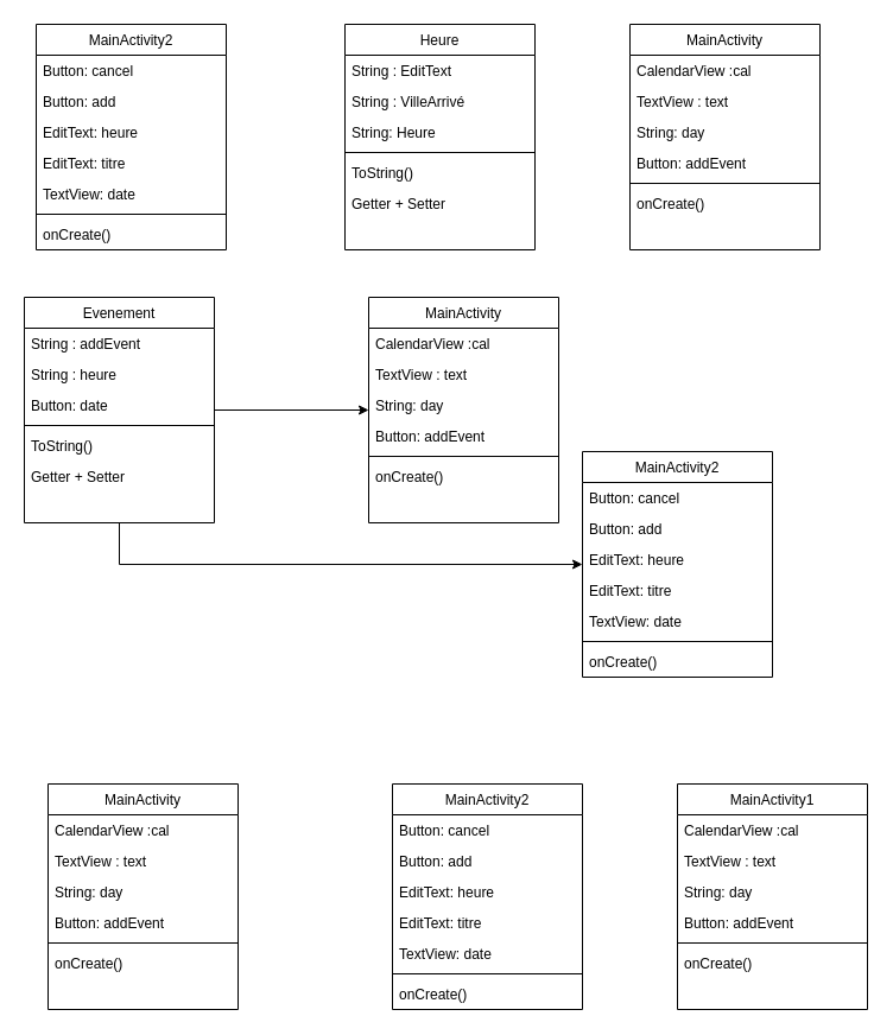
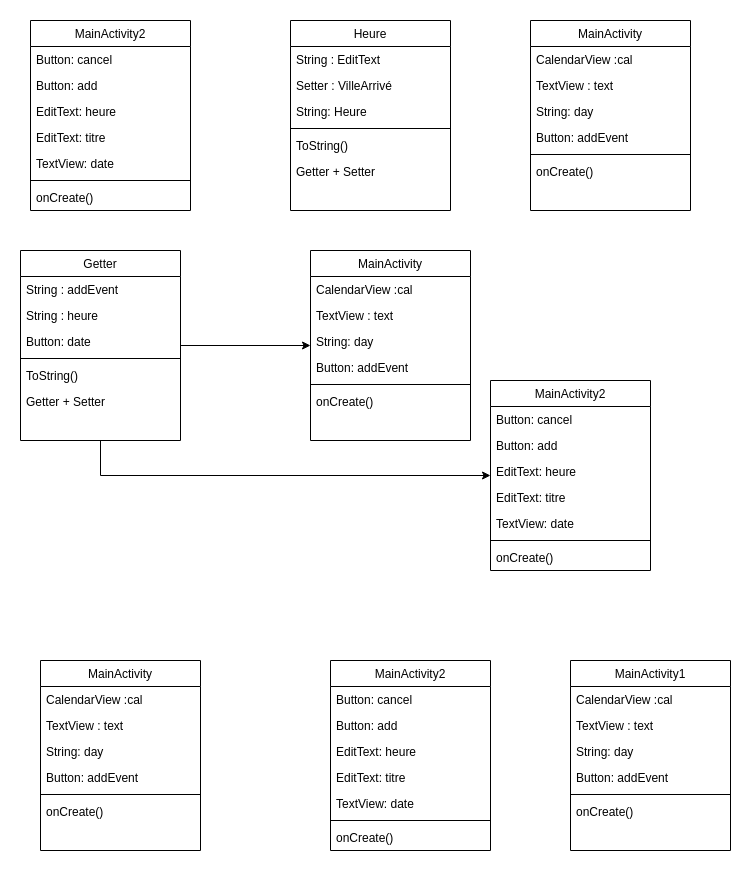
  <mxCell id="0" />
  <mxCell id="1" parent="0" />
  <mxCell id="2" value="Heure" style="swimlane;fontStyle=0;align=center;verticalAlign=top;childLayout=stackLayout;horizontal=1;startSize=26;horizontalStack=0;resizeParent=1;resizeLast=0;collapsible=1;marginBottom=0;rounded=0;shadow=0;strokeWidth=1;" parent="1" vertex="1"><mxGeometry x="290" y="20" width="160" height="190" as="geometry"><mxRectangle x="550" y="140" width="160" height="26" as="alternateBounds" /></mxGeometry></mxCell>
  <mxCell id="3" value="String : EditText&#10;" style="text;align=left;verticalAlign=top;spacingLeft=4;spacingRight=4;overflow=hidden;rotatable=0;points=[[0,0.5],[1,0.5]];portConstraint=eastwest;" parent="2" vertex="1"><mxGeometry y="26" width="160" height="26" as="geometry" /></mxCell>
- <mxCell id="4" value="String : VilleArrivé" style="text;align=left;verticalAlign=top;spacingLeft=4;spacingRight=4;overflow=hidden;rotatable=0;points=[[0,0.5],[1,0.5]];portConstraint=eastwest;rounded=0;shadow=0;html=0;" parent="2" vertex="1"><mxGeometry y="52" width="160" height="26" as="geometry" /></mxCell>
+ <mxCell id="4" value="Setter : VilleArrivé" style="text;align=left;verticalAlign=top;spacingLeft=4;spacingRight=4;overflow=hidden;rotatable=0;points=[[0,0.5],[1,0.5]];portConstraint=eastwest;rounded=0;shadow=0;html=0;" parent="2" vertex="1"><mxGeometry y="52" width="160" height="26" as="geometry" /></mxCell>
  <mxCell id="5" value="String: Heure" style="text;align=left;verticalAlign=top;spacingLeft=4;spacingRight=4;overflow=hidden;rotatable=0;points=[[0,0.5],[1,0.5]];portConstraint=eastwest;rounded=0;shadow=0;html=0;" parent="2" vertex="1"><mxGeometry y="78" width="160" height="26" as="geometry" /></mxCell>
  <mxCell id="6" value="" style="line;html=1;strokeWidth=1;align=left;verticalAlign=middle;spacingTop=-1;spacingLeft=3;spacingRight=3;rotatable=0;labelPosition=right;points=[];portConstraint=eastwest;" parent="2" vertex="1"><mxGeometry y="104" width="160" height="8" as="geometry" /></mxCell>
  <mxCell id="7" value="ToString()" style="text;align=left;verticalAlign=top;spacingLeft=4;spacingRight=4;overflow=hidden;rotatable=0;points=[[0,0.5],[1,0.5]];portConstraint=eastwest;" parent="2" vertex="1"><mxGeometry y="112" width="160" height="26" as="geometry" /></mxCell>
  <mxCell id="8" value="Getter + Setter&#10;&#10;" style="text;align=left;verticalAlign=top;spacingLeft=4;spacingRight=4;overflow=hidden;rotatable=0;points=[[0,0.5],[1,0.5]];portConstraint=eastwest;" vertex="1" parent="2"><mxGeometry y="138" width="160" height="26" as="geometry" /></mxCell>
  <mxCell id="9" value="" style="edgeStyle=orthogonalEdgeStyle;rounded=0;orthogonalLoop=1;jettySize=auto;html=1;" edge="1" parent="1" source="10" target="18"><mxGeometry relative="1" as="geometry" /></mxCell>
- <mxCell id="10" value="Evenement&#10;" style="swimlane;fontStyle=0;align=center;verticalAlign=top;childLayout=stackLayout;horizontal=1;startSize=26;horizontalStack=0;resizeParent=1;resizeLast=0;collapsible=1;marginBottom=0;rounded=0;shadow=0;strokeWidth=1;" vertex="1" parent="1"><mxGeometry x="20" y="250" width="160" height="190" as="geometry"><mxRectangle x="550" y="140" width="160" height="26" as="alternateBounds" /></mxGeometry></mxCell>
+ <mxCell id="10" value="Getter&#10;" style="swimlane;fontStyle=0;align=center;verticalAlign=top;childLayout=stackLayout;horizontal=1;startSize=26;horizontalStack=0;resizeParent=1;resizeLast=0;collapsible=1;marginBottom=0;rounded=0;shadow=0;strokeWidth=1;" vertex="1" parent="1"><mxGeometry x="20" y="250" width="160" height="190" as="geometry"><mxRectangle x="550" y="140" width="160" height="26" as="alternateBounds" /></mxGeometry></mxCell>
  <mxCell id="11" value="String : addEvent&#10;" style="text;align=left;verticalAlign=top;spacingLeft=4;spacingRight=4;overflow=hidden;rotatable=0;points=[[0,0.5],[1,0.5]];portConstraint=eastwest;" vertex="1" parent="10"><mxGeometry y="26" width="160" height="26" as="geometry" /></mxCell>
  <mxCell id="12" value="String : heure" style="text;align=left;verticalAlign=top;spacingLeft=4;spacingRight=4;overflow=hidden;rotatable=0;points=[[0,0.5],[1,0.5]];portConstraint=eastwest;rounded=0;shadow=0;html=0;" vertex="1" parent="10"><mxGeometry y="52" width="160" height="26" as="geometry" /></mxCell>
  <mxCell id="13" value="Button: date&#10;" style="text;align=left;verticalAlign=top;spacingLeft=4;spacingRight=4;overflow=hidden;rotatable=0;points=[[0,0.5],[1,0.5]];portConstraint=eastwest;rounded=0;shadow=0;html=0;" vertex="1" parent="10"><mxGeometry y="78" width="160" height="26" as="geometry" /></mxCell>
  <mxCell id="14" value="" style="line;html=1;strokeWidth=1;align=left;verticalAlign=middle;spacingTop=-1;spacingLeft=3;spacingRight=3;rotatable=0;labelPosition=right;points=[];portConstraint=eastwest;" vertex="1" parent="10"><mxGeometry y="104" width="160" height="8" as="geometry" /></mxCell>
  <mxCell id="15" value="ToString()" style="text;align=left;verticalAlign=top;spacingLeft=4;spacingRight=4;overflow=hidden;rotatable=0;points=[[0,0.5],[1,0.5]];portConstraint=eastwest;" vertex="1" parent="10"><mxGeometry y="112" width="160" height="26" as="geometry" /></mxCell>
  <mxCell id="16" value="Getter + Setter&#10;&#10;" style="text;align=left;verticalAlign=top;spacingLeft=4;spacingRight=4;overflow=hidden;rotatable=0;points=[[0,0.5],[1,0.5]];portConstraint=eastwest;" vertex="1" parent="10"><mxGeometry y="138" width="160" height="26" as="geometry" /></mxCell>
  <mxCell id="17" value="" style="edgeStyle=orthogonalEdgeStyle;rounded=0;orthogonalLoop=1;jettySize=auto;html=1;exitX=0.5;exitY=1;exitDx=0;exitDy=0;" edge="1" parent="1" source="10" target="25"><mxGeometry relative="1" as="geometry" /></mxCell>
  <mxCell id="18" value="MainActivity" style="swimlane;fontStyle=0;align=center;verticalAlign=top;childLayout=stackLayout;horizontal=1;startSize=26;horizontalStack=0;resizeParent=1;resizeLast=0;collapsible=1;marginBottom=0;rounded=0;shadow=0;strokeWidth=1;" vertex="1" parent="1"><mxGeometry x="310" y="250" width="160" height="190" as="geometry"><mxRectangle x="550" y="140" width="160" height="26" as="alternateBounds" /></mxGeometry></mxCell>
  <mxCell id="19" value="CalendarView :cal&#10;" style="text;align=left;verticalAlign=top;spacingLeft=4;spacingRight=4;overflow=hidden;rotatable=0;points=[[0,0.5],[1,0.5]];portConstraint=eastwest;" vertex="1" parent="18"><mxGeometry y="26" width="160" height="26" as="geometry" /></mxCell>
  <mxCell id="20" value="TextView : text&#10;" style="text;align=left;verticalAlign=top;spacingLeft=4;spacingRight=4;overflow=hidden;rotatable=0;points=[[0,0.5],[1,0.5]];portConstraint=eastwest;rounded=0;shadow=0;html=0;" vertex="1" parent="18"><mxGeometry y="52" width="160" height="26" as="geometry" /></mxCell>
  <mxCell id="21" value="String: day&#10;" style="text;align=left;verticalAlign=top;spacingLeft=4;spacingRight=4;overflow=hidden;rotatable=0;points=[[0,0.5],[1,0.5]];portConstraint=eastwest;rounded=0;shadow=0;html=0;" vertex="1" parent="18"><mxGeometry y="78" width="160" height="26" as="geometry" /></mxCell>
  <mxCell id="22" value="Button: addEvent" style="text;align=left;verticalAlign=top;spacingLeft=4;spacingRight=4;overflow=hidden;rotatable=0;points=[[0,0.5],[1,0.5]];portConstraint=eastwest;rounded=0;shadow=0;html=0;" vertex="1" parent="18"><mxGeometry y="104" width="160" height="26" as="geometry" /></mxCell>
  <mxCell id="23" value="" style="line;html=1;strokeWidth=1;align=left;verticalAlign=middle;spacingTop=-1;spacingLeft=3;spacingRight=3;rotatable=0;labelPosition=right;points=[];portConstraint=eastwest;" vertex="1" parent="18"><mxGeometry y="130" width="160" height="8" as="geometry" /></mxCell>
  <mxCell id="24" value="onCreate()" style="text;align=left;verticalAlign=top;spacingLeft=4;spacingRight=4;overflow=hidden;rotatable=0;points=[[0,0.5],[1,0.5]];portConstraint=eastwest;" vertex="1" parent="18"><mxGeometry y="138" width="160" height="26" as="geometry" /></mxCell>
  <mxCell id="25" value="MainActivity2&#10;" style="swimlane;fontStyle=0;align=center;verticalAlign=top;childLayout=stackLayout;horizontal=1;startSize=26;horizontalStack=0;resizeParent=1;resizeLast=0;collapsible=1;marginBottom=0;rounded=0;shadow=0;strokeWidth=1;" vertex="1" parent="1"><mxGeometry x="490" y="380" width="160" height="190" as="geometry"><mxRectangle x="550" y="140" width="160" height="26" as="alternateBounds" /></mxGeometry></mxCell>
  <mxCell id="26" value="Button: cancel" style="text;align=left;verticalAlign=top;spacingLeft=4;spacingRight=4;overflow=hidden;rotatable=0;points=[[0,0.5],[1,0.5]];portConstraint=eastwest;" vertex="1" parent="25"><mxGeometry y="26" width="160" height="26" as="geometry" /></mxCell>
  <mxCell id="27" value="Button: add" style="text;align=left;verticalAlign=top;spacingLeft=4;spacingRight=4;overflow=hidden;rotatable=0;points=[[0,0.5],[1,0.5]];portConstraint=eastwest;" vertex="1" parent="25"><mxGeometry y="52" width="160" height="26" as="geometry" /></mxCell>
  <mxCell id="28" value="EditText: heure" style="text;align=left;verticalAlign=top;spacingLeft=4;spacingRight=4;overflow=hidden;rotatable=0;points=[[0,0.5],[1,0.5]];portConstraint=eastwest;rounded=0;shadow=0;html=0;" vertex="1" parent="25"><mxGeometry y="78" width="160" height="26" as="geometry" /></mxCell>
  <mxCell id="29" value="EditText: titre" style="text;align=left;verticalAlign=top;spacingLeft=4;spacingRight=4;overflow=hidden;rotatable=0;points=[[0,0.5],[1,0.5]];portConstraint=eastwest;rounded=0;shadow=0;html=0;" vertex="1" parent="25"><mxGeometry y="104" width="160" height="26" as="geometry" /></mxCell>
  <mxCell id="30" value="TextView: date" style="text;align=left;verticalAlign=top;spacingLeft=4;spacingRight=4;overflow=hidden;rotatable=0;points=[[0,0.5],[1,0.5]];portConstraint=eastwest;rounded=0;shadow=0;html=0;" vertex="1" parent="25"><mxGeometry y="130" width="160" height="26" as="geometry" /></mxCell>
  <mxCell id="31" value="" style="line;html=1;strokeWidth=1;align=left;verticalAlign=middle;spacingTop=-1;spacingLeft=3;spacingRight=3;rotatable=0;labelPosition=right;points=[];portConstraint=eastwest;" vertex="1" parent="25"><mxGeometry y="156" width="160" height="8" as="geometry" /></mxCell>
  <mxCell id="32" value="onCreate()&#10;" style="text;align=left;verticalAlign=top;spacingLeft=4;spacingRight=4;overflow=hidden;rotatable=0;points=[[0,0.5],[1,0.5]];portConstraint=eastwest;" vertex="1" parent="25"><mxGeometry y="164" width="160" height="26" as="geometry" /></mxCell>
  <mxCell id="33" value="MainActivity" style="swimlane;fontStyle=0;align=center;verticalAlign=top;childLayout=stackLayout;horizontal=1;startSize=26;horizontalStack=0;resizeParent=1;resizeLast=0;collapsible=1;marginBottom=0;rounded=0;shadow=0;strokeWidth=1;" vertex="1" parent="1"><mxGeometry x="530" y="20" width="160" height="190" as="geometry"><mxRectangle x="550" y="140" width="160" height="26" as="alternateBounds" /></mxGeometry></mxCell>
  <mxCell id="34" value="CalendarView :cal&#10;" style="text;align=left;verticalAlign=top;spacingLeft=4;spacingRight=4;overflow=hidden;rotatable=0;points=[[0,0.5],[1,0.5]];portConstraint=eastwest;" vertex="1" parent="33"><mxGeometry y="26" width="160" height="26" as="geometry" /></mxCell>
  <mxCell id="35" value="TextView : text&#10;" style="text;align=left;verticalAlign=top;spacingLeft=4;spacingRight=4;overflow=hidden;rotatable=0;points=[[0,0.5],[1,0.5]];portConstraint=eastwest;rounded=0;shadow=0;html=0;" vertex="1" parent="33"><mxGeometry y="52" width="160" height="26" as="geometry" /></mxCell>
  <mxCell id="36" value="String: day&#10;" style="text;align=left;verticalAlign=top;spacingLeft=4;spacingRight=4;overflow=hidden;rotatable=0;points=[[0,0.5],[1,0.5]];portConstraint=eastwest;rounded=0;shadow=0;html=0;" vertex="1" parent="33"><mxGeometry y="78" width="160" height="26" as="geometry" /></mxCell>
  <mxCell id="37" value="Button: addEvent" style="text;align=left;verticalAlign=top;spacingLeft=4;spacingRight=4;overflow=hidden;rotatable=0;points=[[0,0.5],[1,0.5]];portConstraint=eastwest;rounded=0;shadow=0;html=0;" vertex="1" parent="33"><mxGeometry y="104" width="160" height="26" as="geometry" /></mxCell>
  <mxCell id="38" value="" style="line;html=1;strokeWidth=1;align=left;verticalAlign=middle;spacingTop=-1;spacingLeft=3;spacingRight=3;rotatable=0;labelPosition=right;points=[];portConstraint=eastwest;" vertex="1" parent="33"><mxGeometry y="130" width="160" height="8" as="geometry" /></mxCell>
  <mxCell id="39" value="onCreate()" style="text;align=left;verticalAlign=top;spacingLeft=4;spacingRight=4;overflow=hidden;rotatable=0;points=[[0,0.5],[1,0.5]];portConstraint=eastwest;" vertex="1" parent="33"><mxGeometry y="138" width="160" height="26" as="geometry" /></mxCell>
  <mxCell id="40" value="MainActivity2&#10;" style="swimlane;fontStyle=0;align=center;verticalAlign=top;childLayout=stackLayout;horizontal=1;startSize=26;horizontalStack=0;resizeParent=1;resizeLast=0;collapsible=1;marginBottom=0;rounded=0;shadow=0;strokeWidth=1;" vertex="1" parent="1"><mxGeometry x="30" y="20" width="160" height="190" as="geometry"><mxRectangle x="550" y="140" width="160" height="26" as="alternateBounds" /></mxGeometry></mxCell>
  <mxCell id="41" value="Button: cancel" style="text;align=left;verticalAlign=top;spacingLeft=4;spacingRight=4;overflow=hidden;rotatable=0;points=[[0,0.5],[1,0.5]];portConstraint=eastwest;" vertex="1" parent="40"><mxGeometry y="26" width="160" height="26" as="geometry" /></mxCell>
  <mxCell id="42" value="Button: add" style="text;align=left;verticalAlign=top;spacingLeft=4;spacingRight=4;overflow=hidden;rotatable=0;points=[[0,0.5],[1,0.5]];portConstraint=eastwest;" vertex="1" parent="40"><mxGeometry y="52" width="160" height="26" as="geometry" /></mxCell>
  <mxCell id="43" value="EditText: heure" style="text;align=left;verticalAlign=top;spacingLeft=4;spacingRight=4;overflow=hidden;rotatable=0;points=[[0,0.5],[1,0.5]];portConstraint=eastwest;rounded=0;shadow=0;html=0;" vertex="1" parent="40"><mxGeometry y="78" width="160" height="26" as="geometry" /></mxCell>
  <mxCell id="44" value="EditText: titre" style="text;align=left;verticalAlign=top;spacingLeft=4;spacingRight=4;overflow=hidden;rotatable=0;points=[[0,0.5],[1,0.5]];portConstraint=eastwest;rounded=0;shadow=0;html=0;" vertex="1" parent="40"><mxGeometry y="104" width="160" height="26" as="geometry" /></mxCell>
  <mxCell id="45" value="TextView: date" style="text;align=left;verticalAlign=top;spacingLeft=4;spacingRight=4;overflow=hidden;rotatable=0;points=[[0,0.5],[1,0.5]];portConstraint=eastwest;rounded=0;shadow=0;html=0;" vertex="1" parent="40"><mxGeometry y="130" width="160" height="26" as="geometry" /></mxCell>
  <mxCell id="46" value="" style="line;html=1;strokeWidth=1;align=left;verticalAlign=middle;spacingTop=-1;spacingLeft=3;spacingRight=3;rotatable=0;labelPosition=right;points=[];portConstraint=eastwest;" vertex="1" parent="40"><mxGeometry y="156" width="160" height="8" as="geometry" /></mxCell>
  <mxCell id="47" value="onCreate()&#10;" style="text;align=left;verticalAlign=top;spacingLeft=4;spacingRight=4;overflow=hidden;rotatable=0;points=[[0,0.5],[1,0.5]];portConstraint=eastwest;" vertex="1" parent="40"><mxGeometry y="164" width="160" height="26" as="geometry" /></mxCell>
  <mxCell id="48" value="MainActivity2&#10;" style="swimlane;fontStyle=0;align=center;verticalAlign=top;childLayout=stackLayout;horizontal=1;startSize=26;horizontalStack=0;resizeParent=1;resizeLast=0;collapsible=1;marginBottom=0;rounded=0;shadow=0;strokeWidth=1;" vertex="1" parent="1"><mxGeometry x="330" y="660" width="160" height="190" as="geometry"><mxRectangle x="550" y="140" width="160" height="26" as="alternateBounds" /></mxGeometry></mxCell>
  <mxCell id="49" value="Button: cancel" style="text;align=left;verticalAlign=top;spacingLeft=4;spacingRight=4;overflow=hidden;rotatable=0;points=[[0,0.5],[1,0.5]];portConstraint=eastwest;" vertex="1" parent="48"><mxGeometry y="26" width="160" height="26" as="geometry" /></mxCell>
  <mxCell id="50" value="Button: add" style="text;align=left;verticalAlign=top;spacingLeft=4;spacingRight=4;overflow=hidden;rotatable=0;points=[[0,0.5],[1,0.5]];portConstraint=eastwest;" vertex="1" parent="48"><mxGeometry y="52" width="160" height="26" as="geometry" /></mxCell>
  <mxCell id="51" value="EditText: heure" style="text;align=left;verticalAlign=top;spacingLeft=4;spacingRight=4;overflow=hidden;rotatable=0;points=[[0,0.5],[1,0.5]];portConstraint=eastwest;rounded=0;shadow=0;html=0;" vertex="1" parent="48"><mxGeometry y="78" width="160" height="26" as="geometry" /></mxCell>
  <mxCell id="52" value="EditText: titre" style="text;align=left;verticalAlign=top;spacingLeft=4;spacingRight=4;overflow=hidden;rotatable=0;points=[[0,0.5],[1,0.5]];portConstraint=eastwest;rounded=0;shadow=0;html=0;" vertex="1" parent="48"><mxGeometry y="104" width="160" height="26" as="geometry" /></mxCell>
  <mxCell id="53" value="TextView: date" style="text;align=left;verticalAlign=top;spacingLeft=4;spacingRight=4;overflow=hidden;rotatable=0;points=[[0,0.5],[1,0.5]];portConstraint=eastwest;rounded=0;shadow=0;html=0;" vertex="1" parent="48"><mxGeometry y="130" width="160" height="26" as="geometry" /></mxCell>
  <mxCell id="54" value="" style="line;html=1;strokeWidth=1;align=left;verticalAlign=middle;spacingTop=-1;spacingLeft=3;spacingRight=3;rotatable=0;labelPosition=right;points=[];portConstraint=eastwest;" vertex="1" parent="48"><mxGeometry y="156" width="160" height="8" as="geometry" /></mxCell>
  <mxCell id="55" value="onCreate()&#10;" style="text;align=left;verticalAlign=top;spacingLeft=4;spacingRight=4;overflow=hidden;rotatable=0;points=[[0,0.5],[1,0.5]];portConstraint=eastwest;" vertex="1" parent="48"><mxGeometry y="164" width="160" height="26" as="geometry" /></mxCell>
  <mxCell id="56" value="MainActivity" style="swimlane;fontStyle=0;align=center;verticalAlign=top;childLayout=stackLayout;horizontal=1;startSize=26;horizontalStack=0;resizeParent=1;resizeLast=0;collapsible=1;marginBottom=0;rounded=0;shadow=0;strokeWidth=1;" vertex="1" parent="1"><mxGeometry x="40" y="660" width="160" height="190" as="geometry"><mxRectangle x="550" y="140" width="160" height="26" as="alternateBounds" /></mxGeometry></mxCell>
  <mxCell id="57" value="CalendarView :cal&#10;" style="text;align=left;verticalAlign=top;spacingLeft=4;spacingRight=4;overflow=hidden;rotatable=0;points=[[0,0.5],[1,0.5]];portConstraint=eastwest;" vertex="1" parent="56"><mxGeometry y="26" width="160" height="26" as="geometry" /></mxCell>
  <mxCell id="58" value="TextView : text&#10;" style="text;align=left;verticalAlign=top;spacingLeft=4;spacingRight=4;overflow=hidden;rotatable=0;points=[[0,0.5],[1,0.5]];portConstraint=eastwest;rounded=0;shadow=0;html=0;" vertex="1" parent="56"><mxGeometry y="52" width="160" height="26" as="geometry" /></mxCell>
  <mxCell id="59" value="String: day&#10;" style="text;align=left;verticalAlign=top;spacingLeft=4;spacingRight=4;overflow=hidden;rotatable=0;points=[[0,0.5],[1,0.5]];portConstraint=eastwest;rounded=0;shadow=0;html=0;" vertex="1" parent="56"><mxGeometry y="78" width="160" height="26" as="geometry" /></mxCell>
  <mxCell id="60" value="Button: addEvent" style="text;align=left;verticalAlign=top;spacingLeft=4;spacingRight=4;overflow=hidden;rotatable=0;points=[[0,0.5],[1,0.5]];portConstraint=eastwest;rounded=0;shadow=0;html=0;" vertex="1" parent="56"><mxGeometry y="104" width="160" height="26" as="geometry" /></mxCell>
  <mxCell id="61" value="" style="line;html=1;strokeWidth=1;align=left;verticalAlign=middle;spacingTop=-1;spacingLeft=3;spacingRight=3;rotatable=0;labelPosition=right;points=[];portConstraint=eastwest;" vertex="1" parent="56"><mxGeometry y="130" width="160" height="8" as="geometry" /></mxCell>
  <mxCell id="62" value="onCreate()" style="text;align=left;verticalAlign=top;spacingLeft=4;spacingRight=4;overflow=hidden;rotatable=0;points=[[0,0.5],[1,0.5]];portConstraint=eastwest;" vertex="1" parent="56"><mxGeometry y="138" width="160" height="26" as="geometry" /></mxCell>
  <mxCell id="63" value="MainActivity1&#10;" style="swimlane;fontStyle=0;align=center;verticalAlign=top;childLayout=stackLayout;horizontal=1;startSize=26;horizontalStack=0;resizeParent=1;resizeLast=0;collapsible=1;marginBottom=0;rounded=0;shadow=0;strokeWidth=1;" vertex="1" parent="1"><mxGeometry x="570" y="660" width="160" height="190" as="geometry"><mxRectangle x="550" y="140" width="160" height="26" as="alternateBounds" /></mxGeometry></mxCell>
  <mxCell id="64" value="CalendarView :cal&#10;" style="text;align=left;verticalAlign=top;spacingLeft=4;spacingRight=4;overflow=hidden;rotatable=0;points=[[0,0.5],[1,0.5]];portConstraint=eastwest;" vertex="1" parent="63"><mxGeometry y="26" width="160" height="26" as="geometry" /></mxCell>
  <mxCell id="65" value="TextView : text&#10;" style="text;align=left;verticalAlign=top;spacingLeft=4;spacingRight=4;overflow=hidden;rotatable=0;points=[[0,0.5],[1,0.5]];portConstraint=eastwest;rounded=0;shadow=0;html=0;" vertex="1" parent="63"><mxGeometry y="52" width="160" height="26" as="geometry" /></mxCell>
  <mxCell id="66" value="String: day&#10;" style="text;align=left;verticalAlign=top;spacingLeft=4;spacingRight=4;overflow=hidden;rotatable=0;points=[[0,0.5],[1,0.5]];portConstraint=eastwest;rounded=0;shadow=0;html=0;" vertex="1" parent="63"><mxGeometry y="78" width="160" height="26" as="geometry" /></mxCell>
  <mxCell id="67" value="Button: addEvent" style="text;align=left;verticalAlign=top;spacingLeft=4;spacingRight=4;overflow=hidden;rotatable=0;points=[[0,0.5],[1,0.5]];portConstraint=eastwest;rounded=0;shadow=0;html=0;" vertex="1" parent="63"><mxGeometry y="104" width="160" height="26" as="geometry" /></mxCell>
  <mxCell id="68" value="" style="line;html=1;strokeWidth=1;align=left;verticalAlign=middle;spacingTop=-1;spacingLeft=3;spacingRight=3;rotatable=0;labelPosition=right;points=[];portConstraint=eastwest;" vertex="1" parent="63"><mxGeometry y="130" width="160" height="8" as="geometry" /></mxCell>
  <mxCell id="69" value="onCreate()" style="text;align=left;verticalAlign=top;spacingLeft=4;spacingRight=4;overflow=hidden;rotatable=0;points=[[0,0.5],[1,0.5]];portConstraint=eastwest;" vertex="1" parent="63"><mxGeometry y="138" width="160" height="26" as="geometry" /></mxCell>
